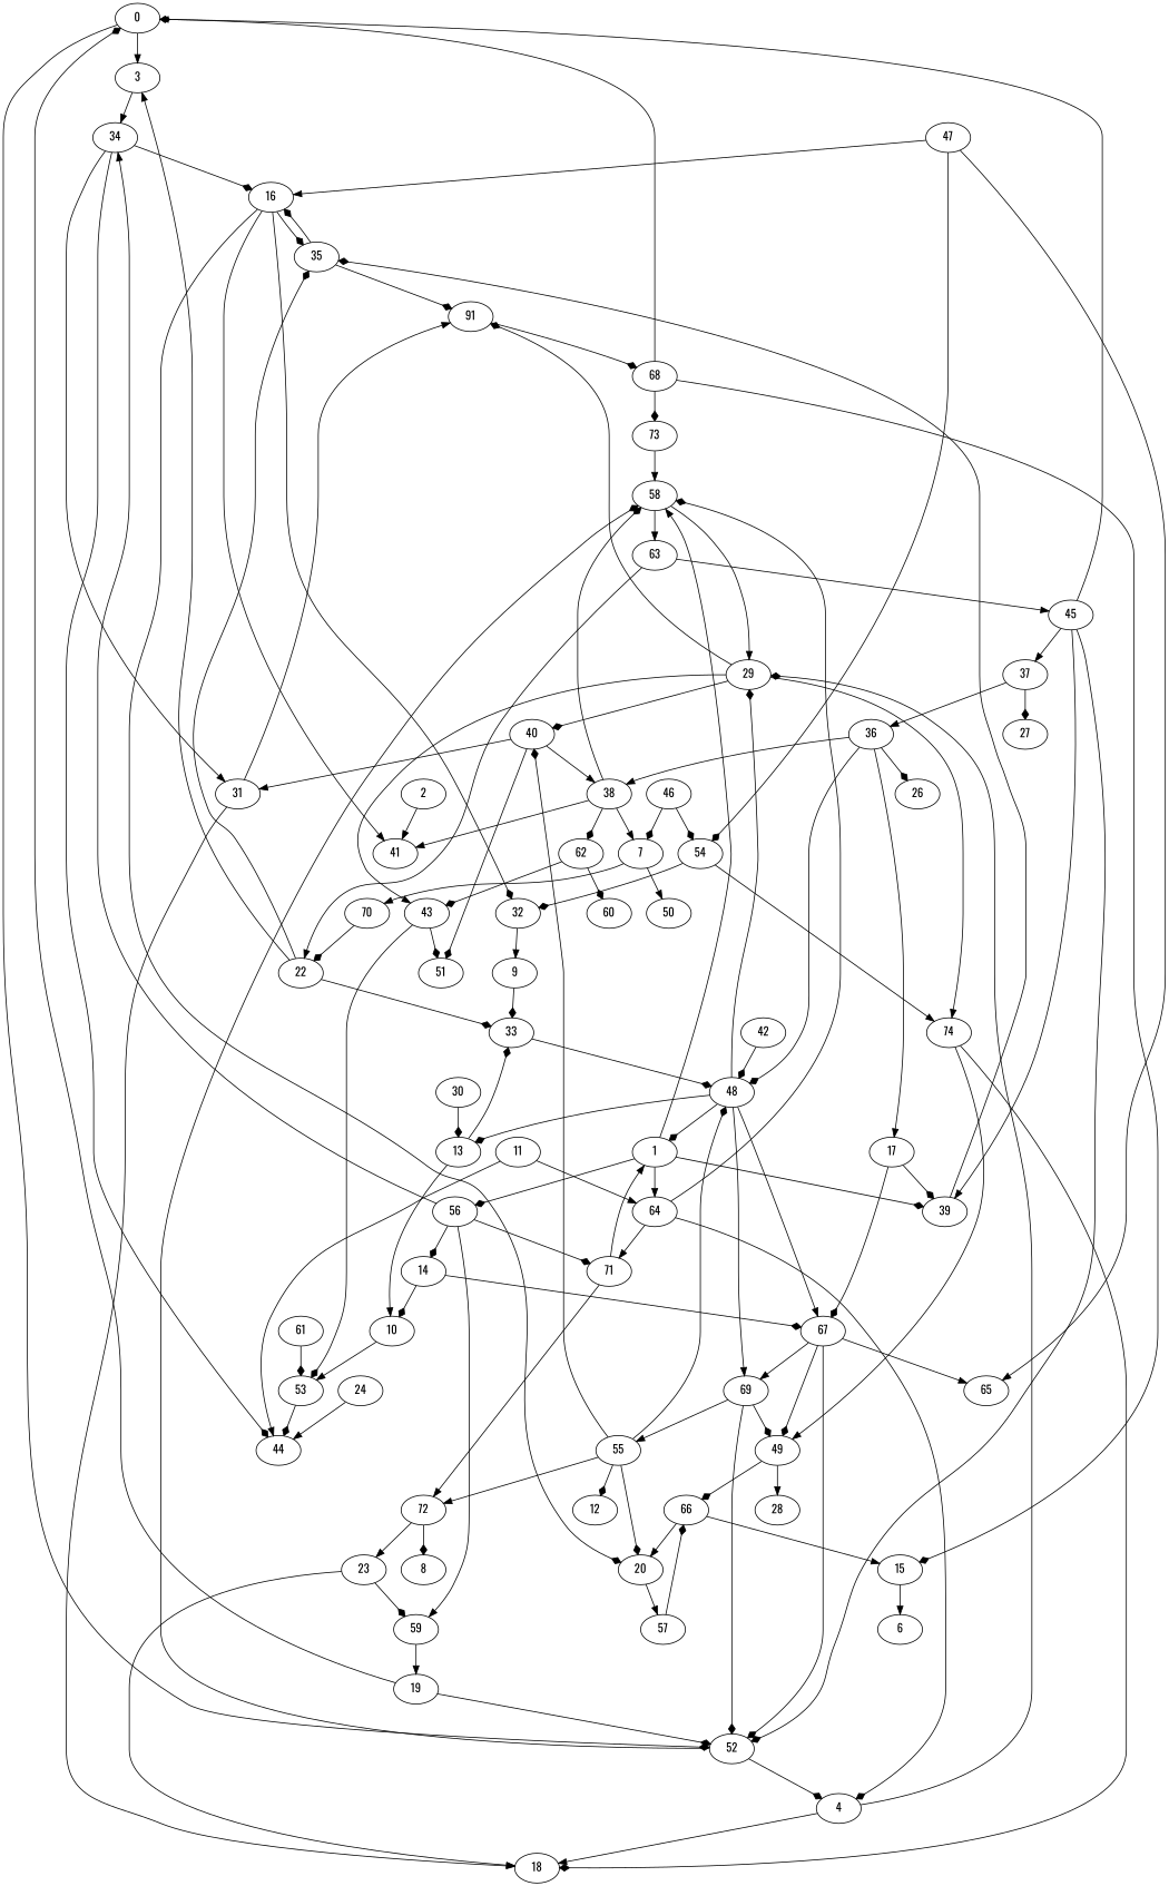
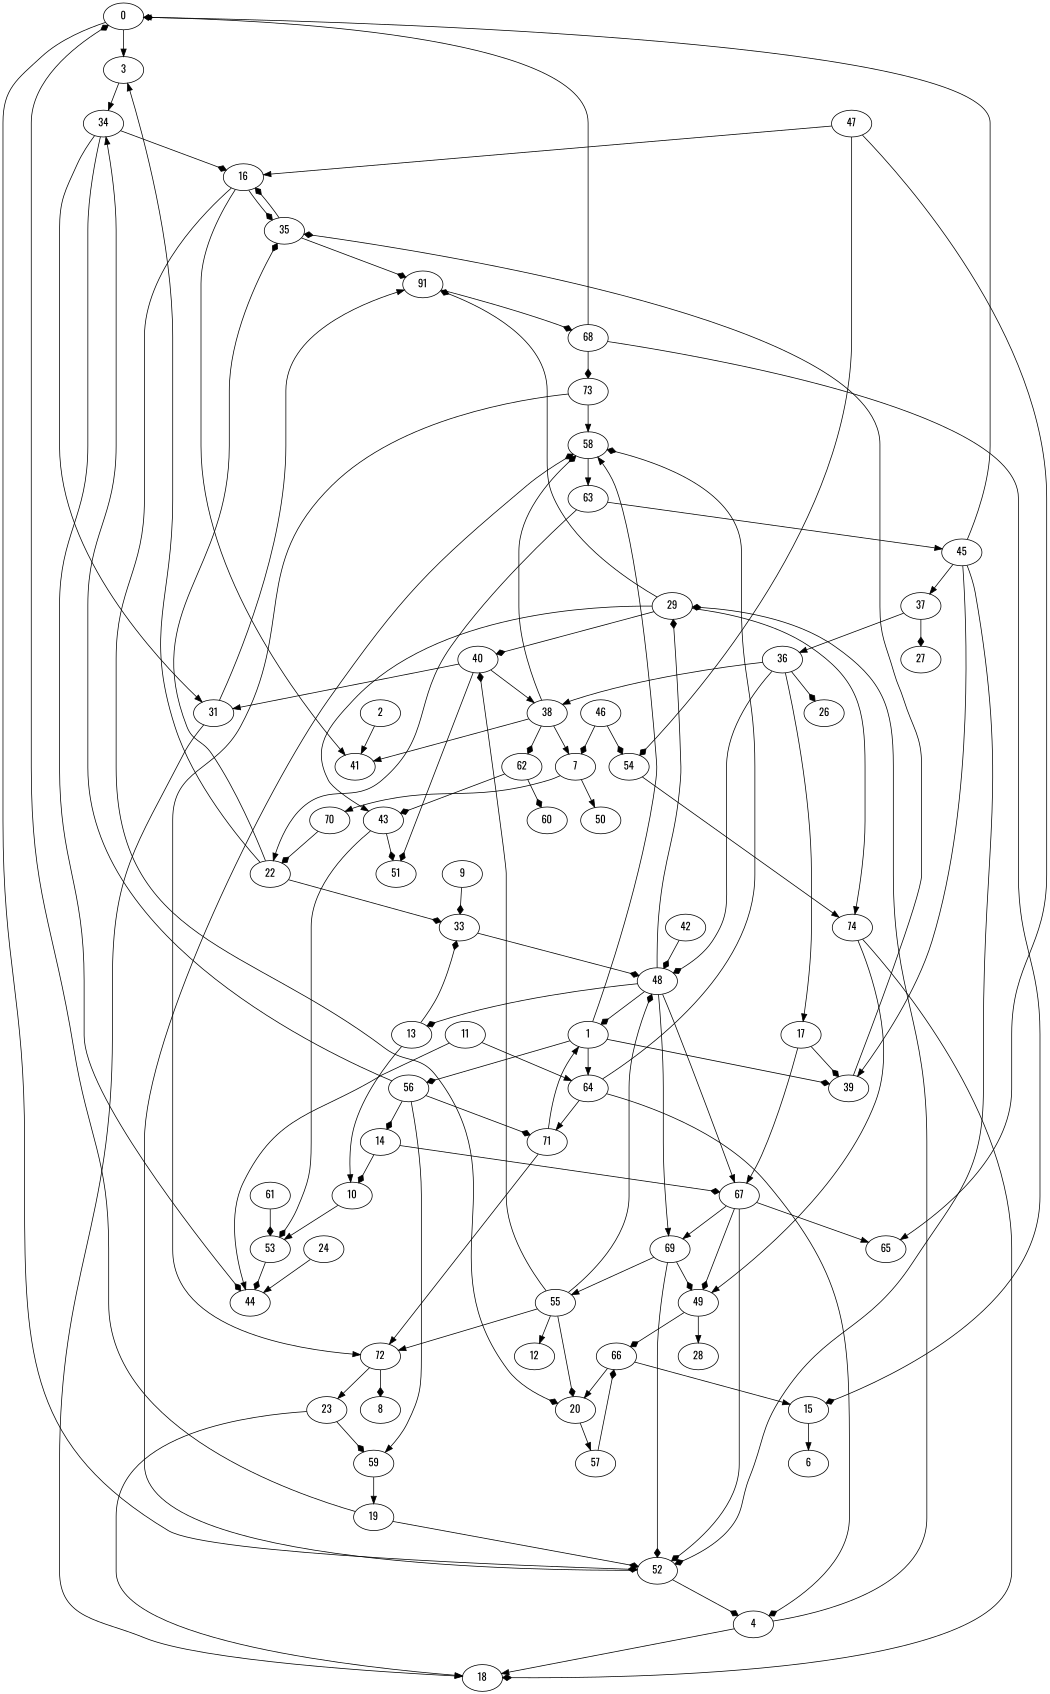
  strict digraph {
    fontname=Oswald
    node [fontname=Oswald]
    edge [arrowhead=diamond fontname=Oswald weight=1]
    0
    3
    52
    34
    58
    4
    1
    39
    56
    64
    35
    14
    59
    71
    29
    63
    2
    41
    44
    16
    31
    18
    n23 [label=91]
    40
    43
    74
    7
    50
    70
    22
    9
    33
    48
    10
    53
    11
    13
    67
    65
    69
    49
    15
    6
    20
-   32
    57
    17
    19
    66
    68
    73
    23
    24
    38
    51
-   30
    36
    26
    62
    37
    27
    60
    42
    45
    46
    54
    47
    55
    n69 [label=28]
    12
    72
    8
    61
    0 -> 3 [arrowhead=normal]
    0 -> 52
    3 -> 34 [arrowhead=normal]
    52 -> 58
    52 -> 4
    34 -> 44
    34 -> 16
    34 -> 31 [arrowhead=normal]
-   58 -> 29 [arrowhead=normal]
    58 -> 63 [arrowhead=normal]
    4 -> 29
    4 -> 18 [arrowhead=normal]
    1 -> 58 [arrowhead=normal]
    1 -> 39
    1 -> 56
    1 -> 64 [arrowhead=normal]
    39 -> 35
    56 -> 34 [arrowhead=normal]
    56 -> 14
    56 -> 59 [arrowhead=normal]
    56 -> 71
    64 -> 58
    64 -> 4
    64 -> 71 [arrowhead=normal]
    35 -> 16
    35 -> n23
    14 -> 10
    14 -> 67
    59 -> 19 [arrowhead=normal]
    71 -> 1 [arrowhead=normal]
    71 -> 72 [arrowhead=normal]
    29 -> n23
    29 -> 40
    29 -> 43 [arrowhead=normal]
    29 -> 74 [arrowhead=normal]
    63 -> 22 [arrowhead=normal]
    63 -> 45 [arrowhead=normal]
    2 -> 41 [arrowhead=normal]
    16 -> 35
    16 -> 41 [arrowhead=normal]
    16 -> 20
-   16 -> 32
    31 -> 18 [arrowhead=normal]
    31 -> n23 [arrowhead=normal]
    n23 -> 68
    40 -> 31 [arrowhead=normal]
    40 -> 38 [arrowhead=normal]
    40 -> 51
    43 -> 53
    43 -> 51
    74 -> 18
    74 -> 49 [arrowhead=normal]
    7 -> 50 [arrowhead=normal]
    7 -> 70 [arrowhead=normal]
    70 -> 22
    22 -> 3 [arrowhead=normal]
    22 -> 35
    22 -> 33
    9 -> 33
    33 -> 48
    48 -> 1
    48 -> 29
    48 -> 13
    48 -> 67 [arrowhead=normal]
    48 -> 69 [arrowhead=normal]
    10 -> 53 [arrowhead=normal]
    53 -> 44
    11 -> 64 [arrowhead=normal]
    11 -> 44 [arrowhead=normal]
    13 -> 33
    13 -> 10 [arrowhead=normal]
    67 -> 52
    67 -> 65 [arrowhead=normal]
    67 -> 69 [arrowhead=normal]
    67 -> 49
    69 -> 52
    69 -> 49
    69 -> 55 [arrowhead=normal]
    49 -> 66
    49 -> n69 [arrowhead=normal]
    15 -> 6 [arrowhead=normal]
    20 -> 57 [arrowhead=normal]
-   32 -> 9 [arrowhead=normal]
    57 -> 66
    17 -> 39
-   17 -> 67
+   17 -> 67 [arrowhead=normal]
    19 -> 0
    19 -> 52
    66 -> 15 [arrowhead=normal]
    66 -> 20 [arrowhead=normal]
    68 -> 0
    68 -> 15
    68 -> 73
    73 -> 58 [arrowhead=normal]
+   73 -> 72 [arrowhead=normal]
    23 -> 59
    23 -> 18 [arrowhead=normal]
    24 -> 44 [arrowhead=normal]
    38 -> 58
    38 -> 41 [arrowhead=normal]
    38 -> 7 [arrowhead=normal]
    38 -> 62
-   30 -> 13
    36 -> 48
    36 -> 17 [arrowhead=normal]
    36 -> 38 [arrowhead=normal]
    36 -> 26
    62 -> 43
    62 -> 60
    37 -> 36 [arrowhead=normal]
    37 -> 27
    42 -> 48
    45 -> 0 [arrowhead=normal]
    45 -> 52
    45 -> 39 [arrowhead=normal]
    45 -> 37 [arrowhead=normal]
    46 -> 7
    46 -> 54
    54 -> 74 [arrowhead=normal]
-   54 -> 32
    47 -> 16 [arrowhead=normal]
    47 -> 65 [arrowhead=normal]
    47 -> 54
    55 -> 40
    55 -> 48
    55 -> 20
-   55 -> 12
+   55 -> 12 [arrowhead=normal]
    55 -> 72 [arrowhead=normal]
    72 -> 23 [arrowhead=normal]
    72 -> 8
    61 -> 53
  }
